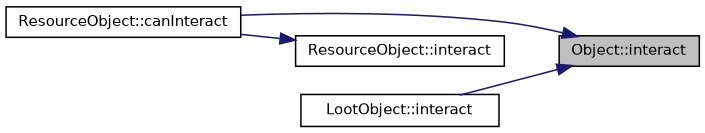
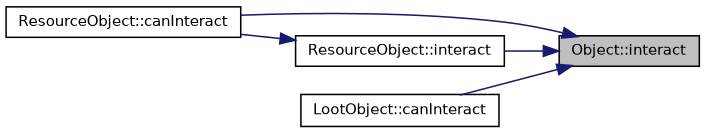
  digraph {
    rankdir=RL
    node [color=black fillcolor=white fontname=Helvetica fontsize=10 shape=record style=filled]
    edge [color=midnightblue dir=back fontname=Helvetica fontsize=10 labelfontname=Helvetica labelfontsize=10 style=solid]
    n1 [fillcolor=grey75 fontcolor=black height=0.2 label="Object::interact" width=0.4]
    n2 [height=0.2 label="ResourceObject::canInteract" width=0.4]
    n3 [height=0.2 label="ResourceObject::interact" width=0.4]
-   n4 [height=0.2 label="LootObject::interact" width=0.4]
+   n4 [height=0.2 label="LootObject::canInteract" width=0.4]
    n1 -> n2
+   n1 -> n3
    n1 -> n4
    n3 -> n2
  }
